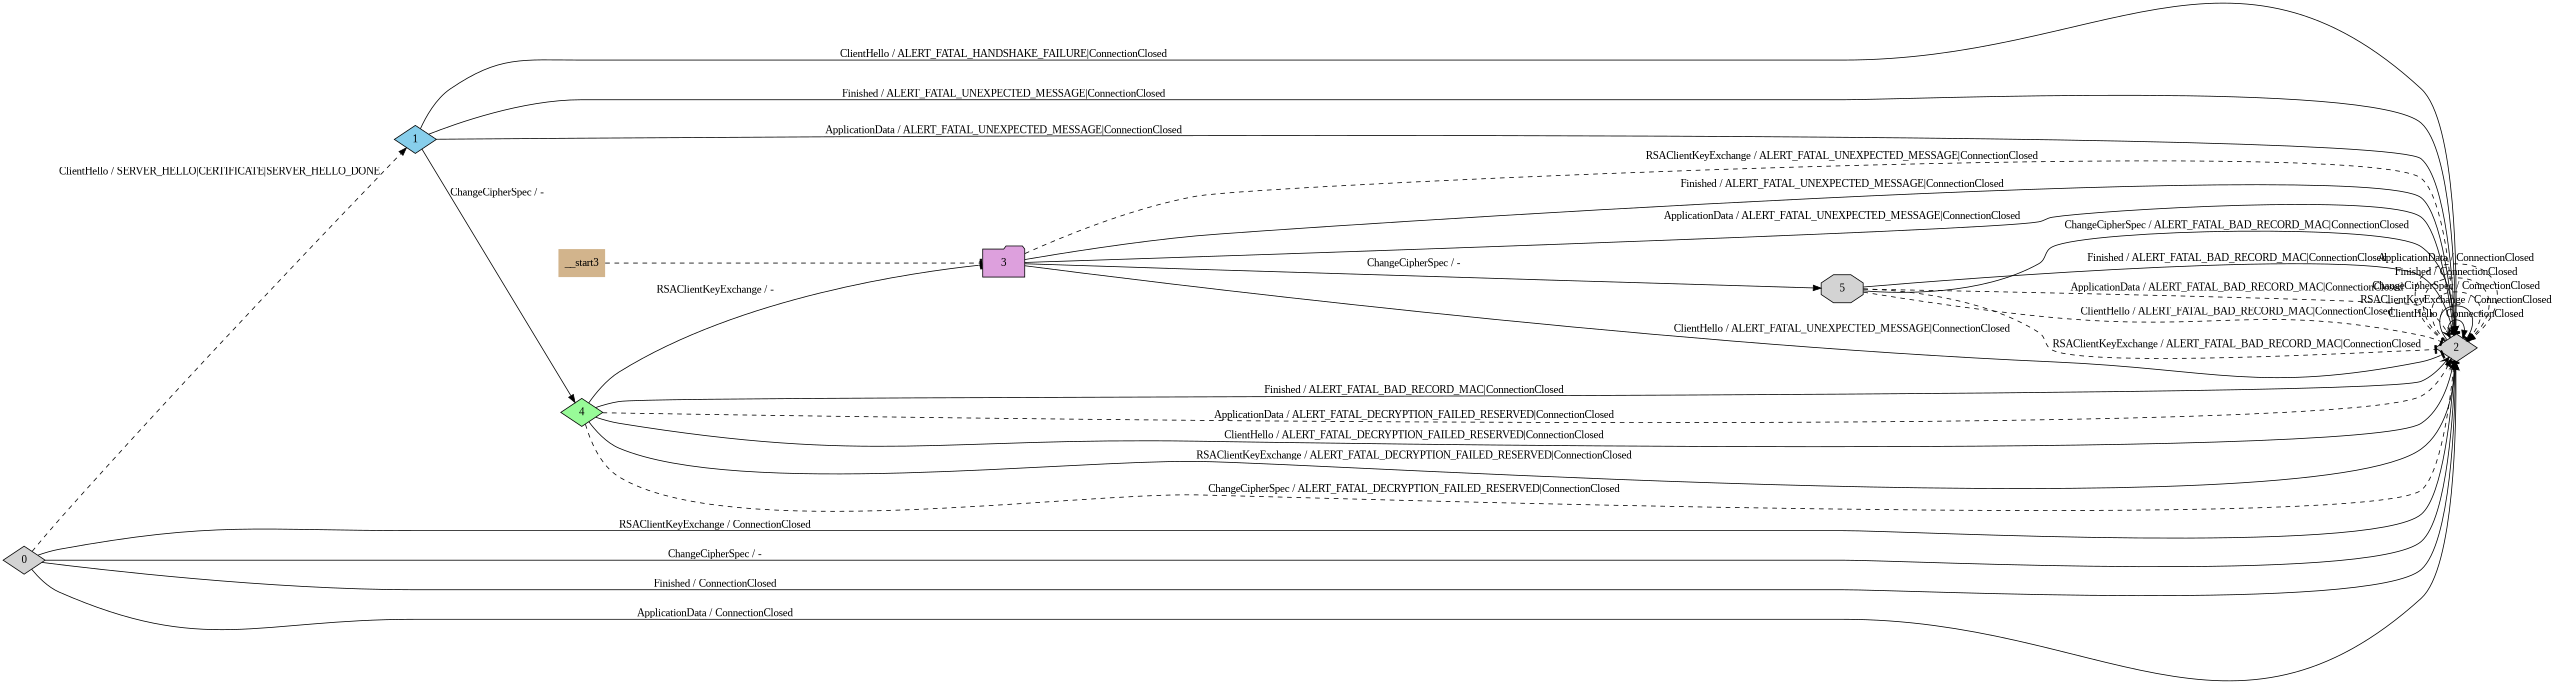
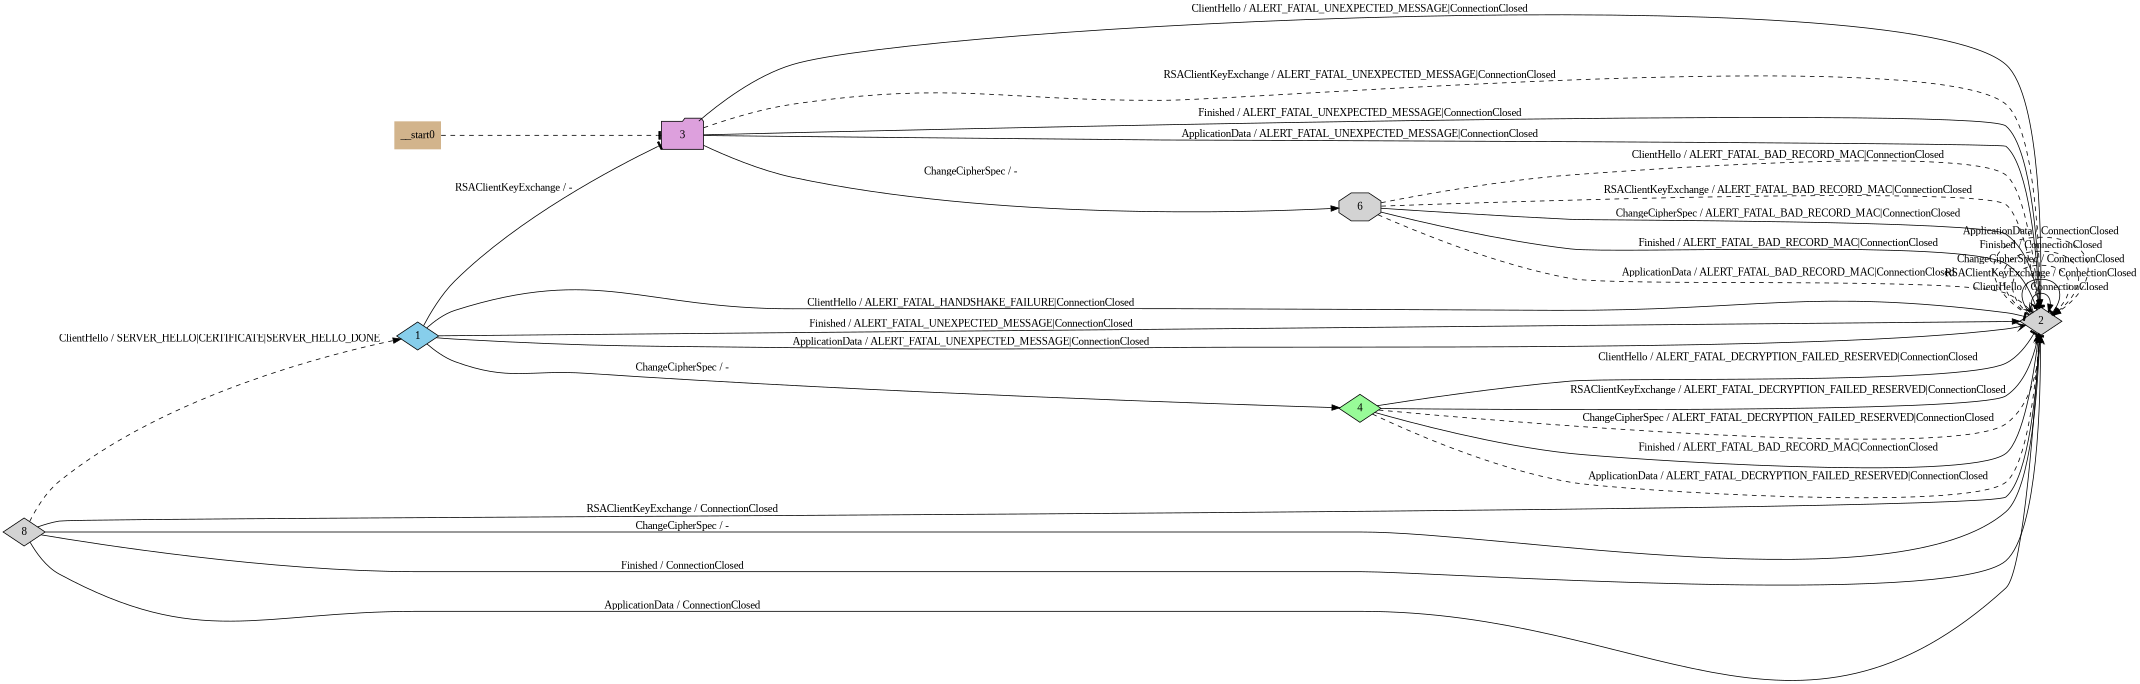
  digraph {
    fontname="Liberation Serif"
    rankdir=LR
    node [fillcolor=lightgrey fontname="Liberation Serif" shape=diamond style=filled]
    edge [arrowhead=normal fontname="Liberation Serif" style=solid]
-   __start0 [fillcolor=tan shape=none label=__start3]
+   __start0 [fillcolor=tan shape=none]
    n2 [fillcolor=plum label=3 shape=folder]
-   n3 [label=0]
+   n3 [label=8]
    n4 [fillcolor=skyblue label=1]
    n5 [label=2]
    n6 [fillcolor=palegreen label=4]
-   n7 [label=5 shape=octagon]
+   n7 [label=6 shape=octagon]
    __start0 -> n2 [arrowhead=tee style=dashed]
    n2 -> n5 [arrowhead=tee label="ClientHello / ALERT_FATAL_UNEXPECTED_MESSAGE|ConnectionClosed"]
    n2 -> n5 [label="RSAClientKeyExchange / ALERT_FATAL_UNEXPECTED_MESSAGE|ConnectionClosed" style=dashed]
    n2 -> n5 [arrowhead=tee label="Finished / ALERT_FATAL_UNEXPECTED_MESSAGE|ConnectionClosed"]
    n2 -> n5 [label="ApplicationData / ALERT_FATAL_UNEXPECTED_MESSAGE|ConnectionClosed"]
    n2 -> n7 [label="ChangeCipherSpec / -"]
    n3 -> n4 [label="ClientHello / SERVER_HELLO|CERTIFICATE|SERVER_HELLO_DONE" style=dashed]
    n3 -> n5 [arrowhead=vee label="RSAClientKeyExchange / ConnectionClosed"]
    n3 -> n5 [arrowhead=tee label="ChangeCipherSpec / -"]
    n3 -> n5 [arrowhead=vee label="Finished / ConnectionClosed"]
    n3 -> n5 [label="ApplicationData / ConnectionClosed"]
-   n6 -> n2 [arrowhead=tee label="RSAClientKeyExchange / -"]
+   n4 -> n2 [arrowhead=tee label="RSAClientKeyExchange / -"]
    n4 -> n5 [arrowhead=tee label="ClientHello / ALERT_FATAL_HANDSHAKE_FAILURE|ConnectionClosed"]
    n4 -> n5 [label="Finished / ALERT_FATAL_UNEXPECTED_MESSAGE|ConnectionClosed"]
    n4 -> n5 [arrowhead=vee label="ApplicationData / ALERT_FATAL_UNEXPECTED_MESSAGE|ConnectionClosed"]
    n4 -> n6 [label="ChangeCipherSpec / -"]
    n5 -> n5 [label="ClientHello / ConnectionClosed"]
    n5 -> n5 [arrowhead=tee label="RSAClientKeyExchange / ConnectionClosed"]
    n5 -> n5 [label="ChangeCipherSpec / ConnectionClosed" style=dashed]
    n5 -> n5 [label="Finished / ConnectionClosed" style=dashed]
    n5 -> n5 [label="ApplicationData / ConnectionClosed" style=dashed]
    n6 -> n5 [arrowhead=tee label="ClientHello / ALERT_FATAL_DECRYPTION_FAILED_RESERVED|ConnectionClosed"]
    n6 -> n5 [label="RSAClientKeyExchange / ALERT_FATAL_DECRYPTION_FAILED_RESERVED|ConnectionClosed"]
    n6 -> n5 [arrowhead=vee label="ChangeCipherSpec / ALERT_FATAL_DECRYPTION_FAILED_RESERVED|ConnectionClosed" style=dashed]
    n6 -> n5 [arrowhead=vee label="Finished / ALERT_FATAL_BAD_RECORD_MAC|ConnectionClosed"]
    n6 -> n5 [label="ApplicationData / ALERT_FATAL_DECRYPTION_FAILED_RESERVED|ConnectionClosed" style=dashed]
    n7 -> n5 [arrowhead=tee label="ClientHello / ALERT_FATAL_BAD_RECORD_MAC|ConnectionClosed" style=dashed]
    n7 -> n5 [arrowhead=tee label="RSAClientKeyExchange / ALERT_FATAL_BAD_RECORD_MAC|ConnectionClosed" style=dashed]
    n7 -> n5 [arrowhead=tee label="ChangeCipherSpec / ALERT_FATAL_BAD_RECORD_MAC|ConnectionClosed"]
    n7 -> n5 [arrowhead=vee label="Finished / ALERT_FATAL_BAD_RECORD_MAC|ConnectionClosed"]
    n7 -> n5 [arrowhead=vee label="ApplicationData / ALERT_FATAL_BAD_RECORD_MAC|ConnectionClosed" style=dashed]
  }
